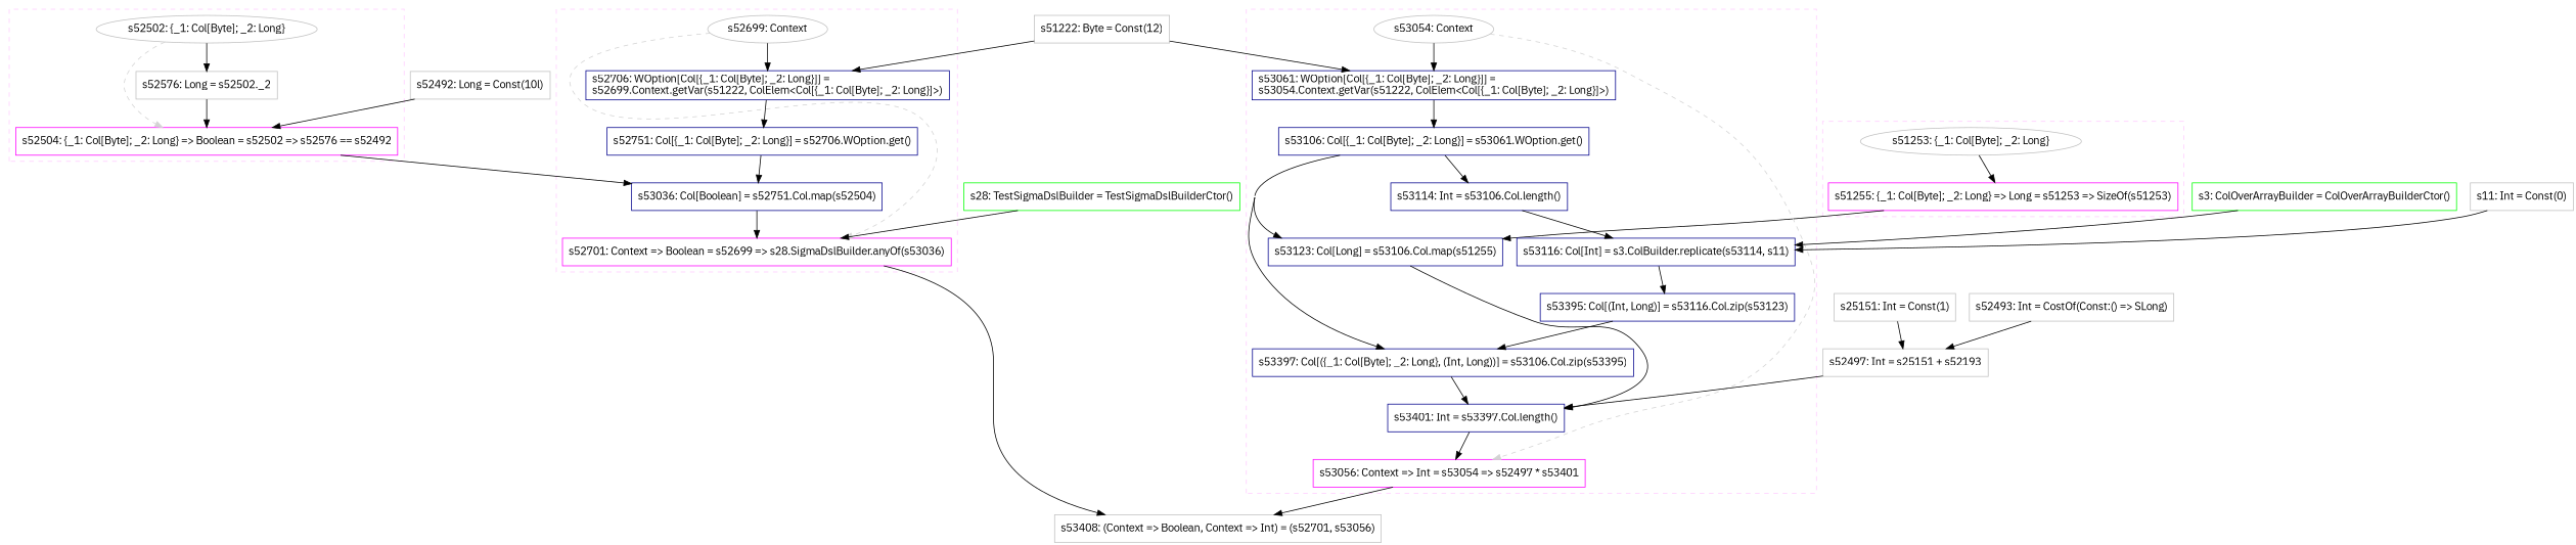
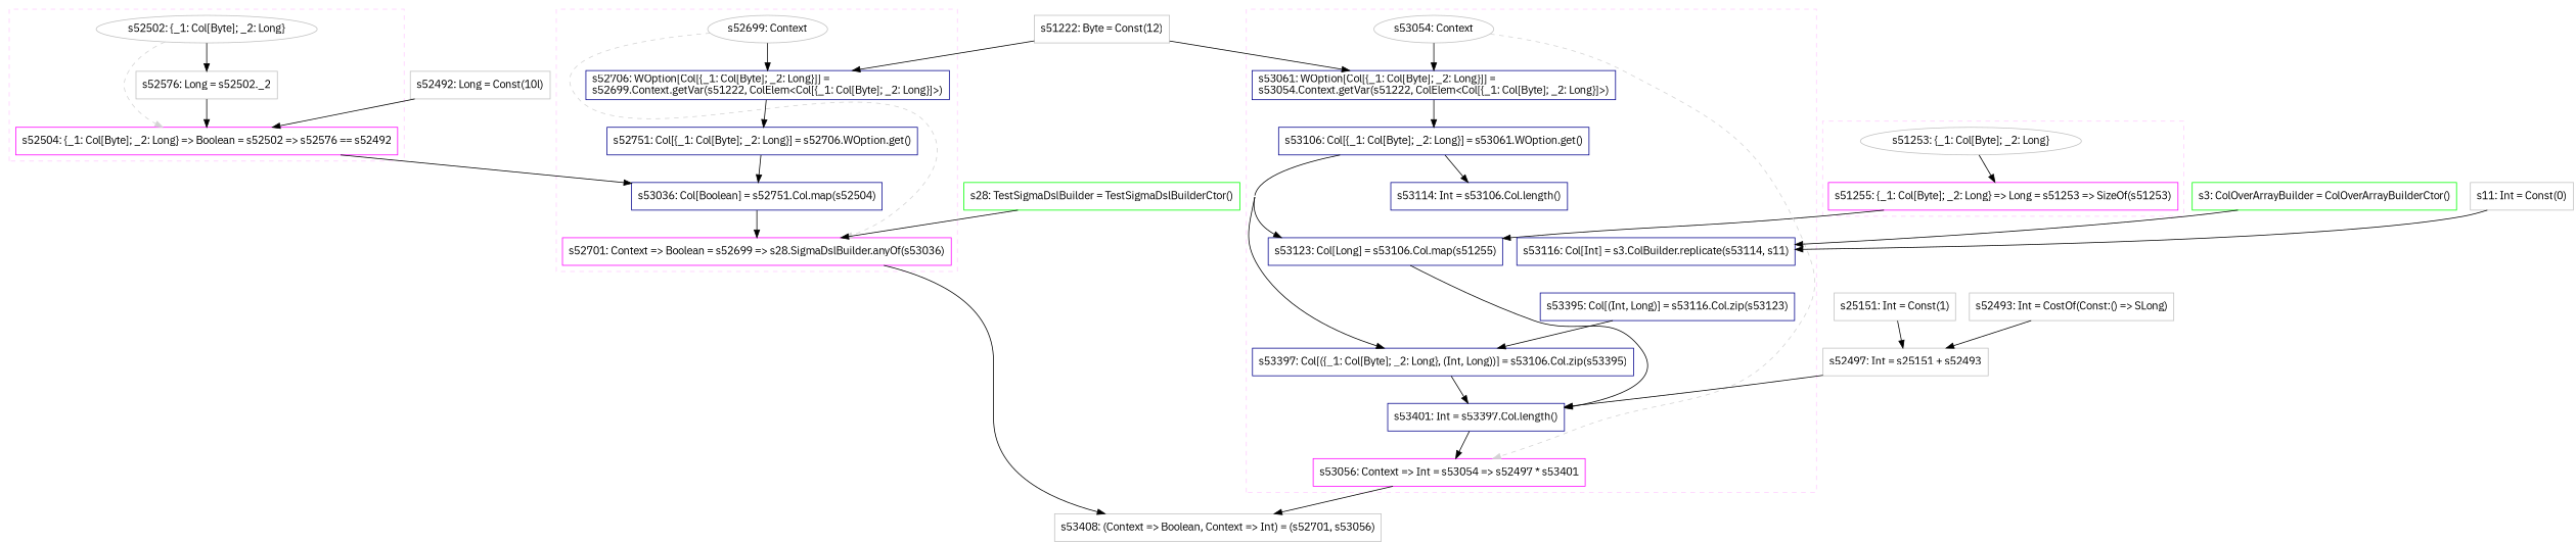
  digraph {
    concentrate=true
    fontname="IBM Plex Sans"
    node [color=gray fillcolor=white fontname="IBM Plex Sans" shape=box style=filled]
    edge [fontname="IBM Plex Sans" style=solid]
    n1 [label="s52502: {_1: Col[Byte]; _2: Long}" shape=oval]
    n2 [color=magenta label="s52504: {_1: Col[Byte]; _2: Long} => Boolean = s52502 => s52576 == s52492"]
    n3 [label="s52576: Long = s52502._2"]
    n4 [label="s52699: Context" shape=oval]
    n5 [color=magenta label="s52701: Context => Boolean = s52699 => s28.SigmaDslBuilder.anyOf(s53036)"]
    n6 [color=darkblue label="s52706: WOption[Col[{_1: Col[Byte]; _2: Long}]] =\ls52699.Context.getVar(s51222, ColElem<Col[{_1: Col[Byte]; _2: Long}]>)\l"]
    n7 [color=darkblue label="s52751: Col[{_1: Col[Byte]; _2: Long}] = s52706.WOption.get()"]
    n8 [color=darkblue label="s53036: Col[Boolean] = s52751.Col.map(s52504)"]
    n9 [label="s51253: {_1: Col[Byte]; _2: Long}" shape=oval]
    n10 [color=magenta label="s51255: {_1: Col[Byte]; _2: Long} => Long = s51253 => SizeOf(s51253)"]
    n11 [label="s53054: Context" shape=oval]
    n12 [color=magenta label="s53056: Context => Int = s53054 => s52497 * s53401"]
    n13 [color=darkblue label="s53061: WOption[Col[{_1: Col[Byte]; _2: Long}]] =\ls53054.Context.getVar(s51222, ColElem<Col[{_1: Col[Byte]; _2: Long}]>)\l"]
    n14 [color=darkblue label="s53106: Col[{_1: Col[Byte]; _2: Long}] = s53061.WOption.get()"]
    n15 [color=darkblue label="s53114: Int = s53106.Col.length()"]
    n16 [color=darkblue label="s53116: Col[Int] = s3.ColBuilder.replicate(s53114, s11)"]
    n17 [color=darkblue label="s53123: Col[Long] = s53106.Col.map(s51255)"]
    n18 [color=darkblue label="s53395: Col[(Int, Long)] = s53116.Col.zip(s53123)"]
    n19 [color=darkblue label="s53397: Col[({_1: Col[Byte]; _2: Long}, (Int, Long))] = s53106.Col.zip(s53395)"]
    n20 [color=darkblue label="s53401: Int = s53397.Col.length()"]
    n21 [label="s53408: (Context => Boolean, Context => Int) = (s52701, s53056)"]
    n22 [color=green label="s28: TestSigmaDslBuilder = TestSigmaDslBuilderCtor()"]
    n23 [label="s52492: Long = Const(10l)"]
    n24 [label="s51222: Byte = Const(12)"]
    n25 [label="s25151: Int = Const(1)"]
-   n26 [label="s52497: Int = s25151 + s52193"]
+   n26 [label="s52497: Int = s25151 + s52493"]
    n27 [label="s52493: Int = CostOf(Const:() => SLong)"]
    n28 [color=green label="s3: ColOverArrayBuilder = ColOverArrayBuilderCtor()"]
    n29 [label="s11: Int = Const(0)"]
    subgraph cluster_1 {
      color="#FFCCFF"
      style=dashed
      n3
      subgraph sub_2 {
        color="#FFCCFF"
        rank=source
        style=dashed
        n1
      }
      subgraph sub_3 {
        color="#FFCCFF"
        rank=sink
        style=dashed
        n2
      }
    }
    subgraph cluster_4 {
      color="#FFCCFF"
      style=dashed
      n6
      n7
      n8
      subgraph sub_5 {
        color="#FFCCFF"
        rank=source
        style=dashed
        n4
      }
      subgraph sub_6 {
        color="#FFCCFF"
        rank=sink
        style=dashed
        n5
      }
    }
    subgraph cluster_7 {
      color="#FFCCFF"
      style=dashed
      subgraph sub_8 {
        color="#FFCCFF"
        rank=source
        style=dashed
        n9
      }
      subgraph sub_9 {
        color="#FFCCFF"
        rank=sink
        style=dashed
        n10
      }
    }
    subgraph cluster_10 {
      color="#FFCCFF"
      style=dashed
      n13
      n14
      n15
      n16
      n17
      n18
      n19
      n20
      subgraph sub_11 {
        color="#FFCCFF"
        rank=source
        style=dashed
        n11
      }
      subgraph sub_12 {
        color="#FFCCFF"
        rank=sink
        style=dashed
        n12
      }
    }
    n1 -> n2 [color=lightgray style=dashed weight=0]
    n1 -> n3
    n2 -> n8
    n3 -> n2
    n4 -> n5 [color=lightgray style=dashed weight=0]
    n4 -> n6
    n5 -> n21
    n6 -> n7
    n7 -> n8
    n8 -> n5
    n9 -> n10 [color=lightgray style=dashed weight=0]
    n9 -> n10
    n10 -> n17
    n11 -> n12 [color=lightgray style=dashed weight=0]
    n11 -> n13
    n12 -> n21
    n13 -> n14
    n14 -> n15
    n14 -> n17
    n14 -> n19
-   n15 -> n16
-   n16 -> n18
    n17 -> n20
    n18 -> n19
    n19 -> n20
    n20 -> n12
    n22 -> n5
    n23 -> n2
    n24 -> n6
    n24 -> n13
    n25 -> n26
    n26 -> n20
    n27 -> n26
    n28 -> n16
    n29 -> n16
  }
